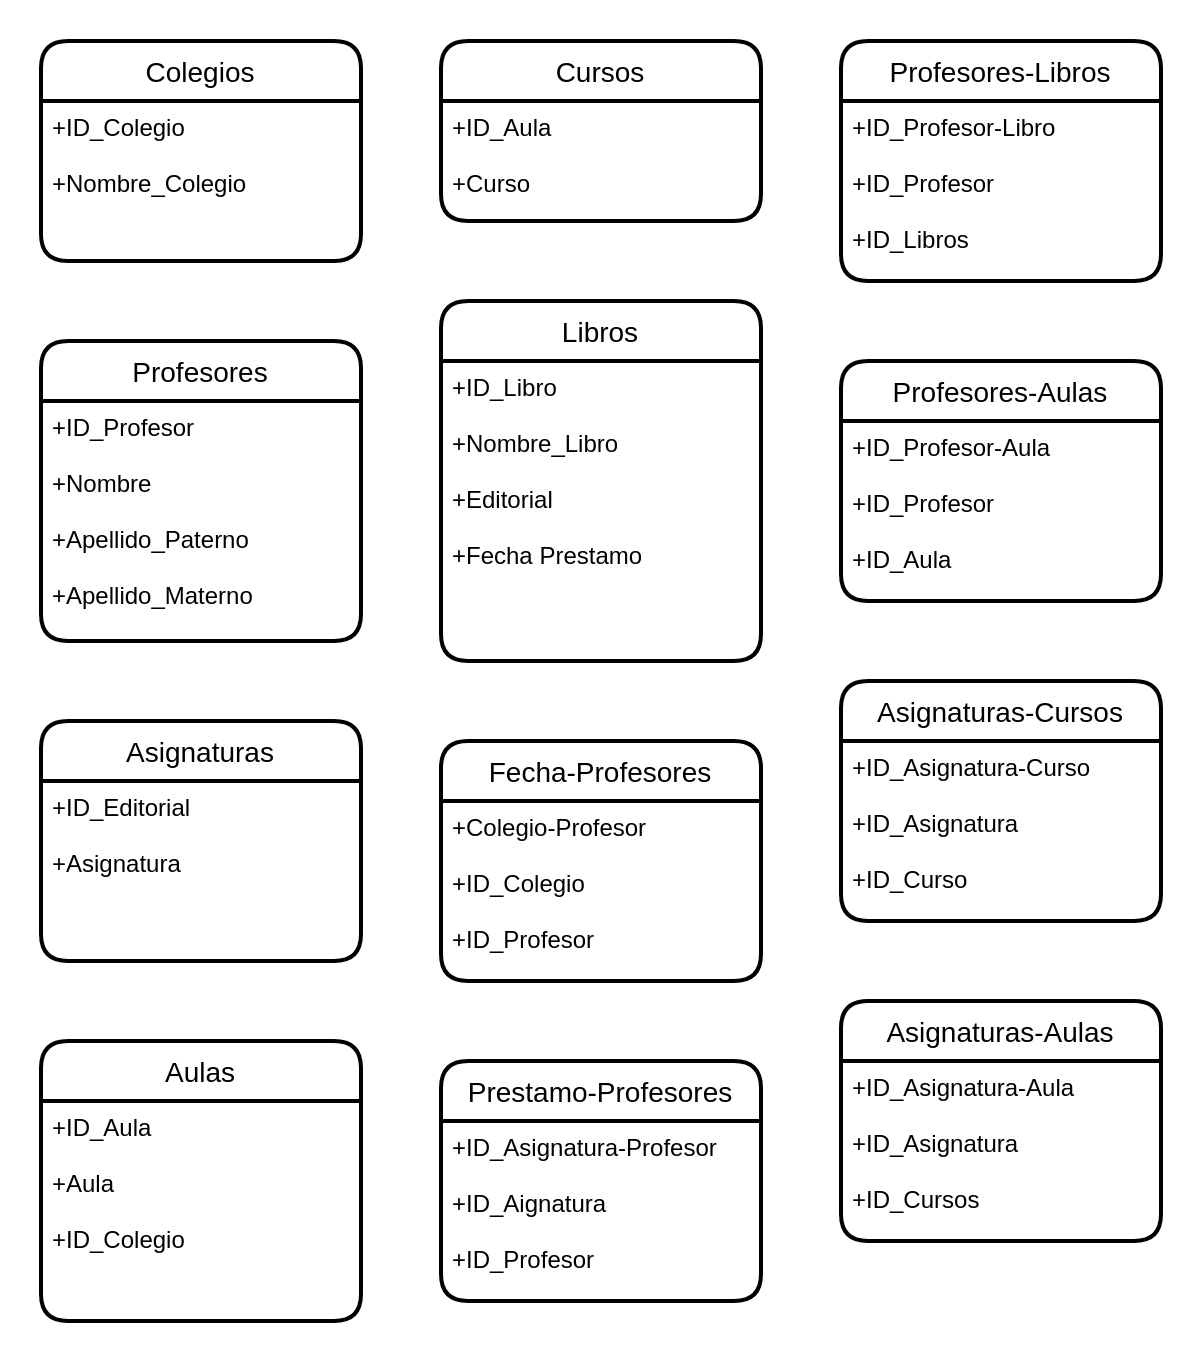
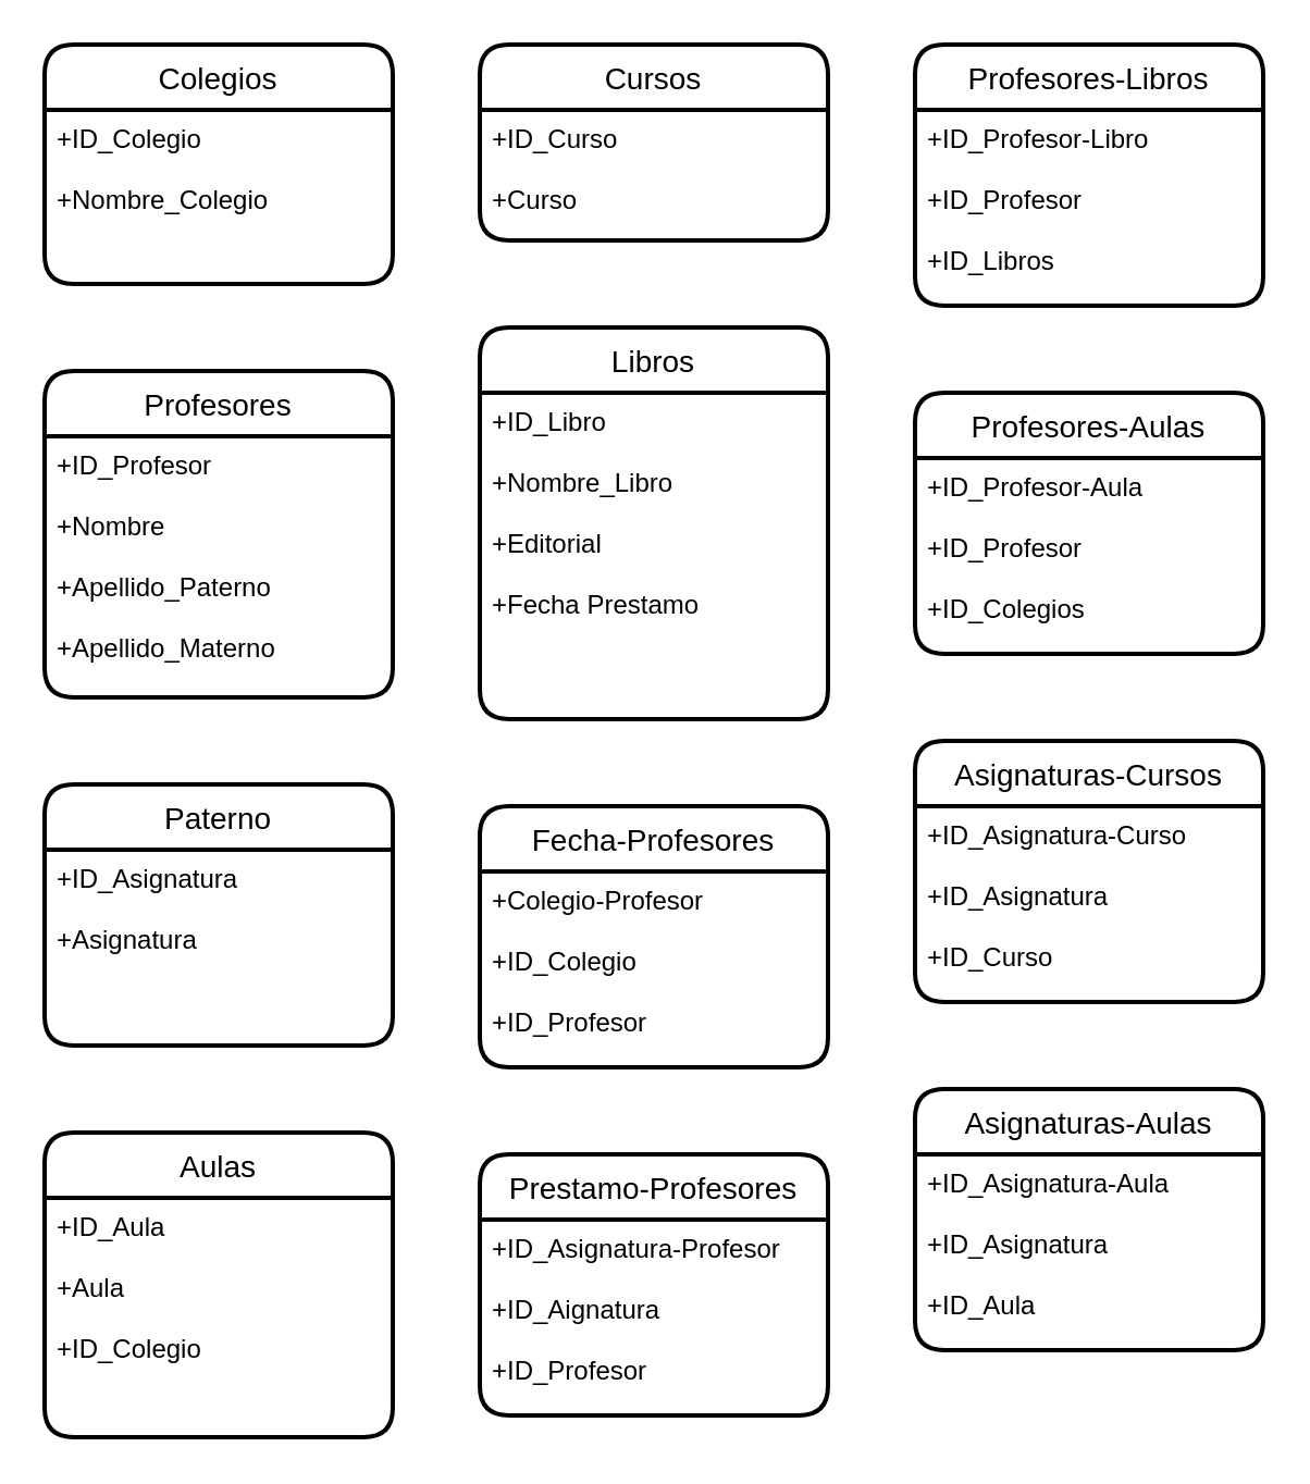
  <mxCell id="0" />
  <mxCell id="1" parent="0" />
  <mxCell id="2" value="Colegios" style="swimlane;childLayout=stackLayout;horizontal=1;startSize=30;horizontalStack=0;rounded=1;fontSize=14;fontStyle=0;strokeWidth=2;resizeParent=0;resizeLast=1;shadow=0;dashed=0;align=center;" parent="1" vertex="1"><mxGeometry x="20" y="20" width="160" height="110" as="geometry" /></mxCell>
  <mxCell id="3" value="+ID_Colegio&#10;&#10;+Nombre_Colegio&#10;&#10;&#10;&#10;&#10;" style="align=left;strokeColor=none;fillColor=none;spacingLeft=4;fontSize=12;verticalAlign=top;resizable=0;rotatable=0;part=1;" parent="2" vertex="1"><mxGeometry y="30" width="160" height="80" as="geometry" /></mxCell>
  <mxCell id="4" value="Profesores" style="swimlane;childLayout=stackLayout;horizontal=1;startSize=30;horizontalStack=0;rounded=1;fontSize=14;fontStyle=0;strokeWidth=2;resizeParent=0;resizeLast=1;shadow=0;dashed=0;align=center;" parent="1" vertex="1"><mxGeometry x="20" y="170" width="160" height="150" as="geometry" /></mxCell>
  <mxCell id="5" value="+ID_Profesor&#10;&#10;+Nombre&#10;&#10;+Apellido_Paterno&#10;&#10;+Apellido_Materno&#10;&#10;" style="align=left;strokeColor=none;fillColor=none;spacingLeft=4;fontSize=12;verticalAlign=top;resizable=0;rotatable=0;part=1;" parent="4" vertex="1"><mxGeometry y="30" width="160" height="120" as="geometry" /></mxCell>
  <mxCell id="6" value="Aulas" style="swimlane;childLayout=stackLayout;horizontal=1;startSize=30;horizontalStack=0;rounded=1;fontSize=14;fontStyle=0;strokeWidth=2;resizeParent=0;resizeLast=1;shadow=0;dashed=0;align=center;" parent="1" vertex="1"><mxGeometry x="20" y="520" width="160" height="140" as="geometry" /></mxCell>
  <mxCell id="7" value="+ID_Aula&#10;&#10;+Aula&#10;&#10;+ID_Colegio&#10;&#10;" style="align=left;strokeColor=none;fillColor=none;spacingLeft=4;fontSize=12;verticalAlign=top;resizable=0;rotatable=0;part=1;" parent="6" vertex="1"><mxGeometry y="30" width="160" height="110" as="geometry" /></mxCell>
- <mxCell id="8" value="Asignaturas" style="swimlane;childLayout=stackLayout;horizontal=1;startSize=30;horizontalStack=0;rounded=1;fontSize=14;fontStyle=0;strokeWidth=2;resizeParent=0;resizeLast=1;shadow=0;dashed=0;align=center;" parent="1" vertex="1"><mxGeometry x="20" y="360" width="160" height="120" as="geometry" /></mxCell>
- <mxCell id="9" value="+ID_Editorial&#10;&#10;+Asignatura&#10;" style="align=left;strokeColor=none;fillColor=none;spacingLeft=4;fontSize=12;verticalAlign=top;resizable=0;rotatable=0;part=1;" parent="8" vertex="1"><mxGeometry y="30" width="160" height="90" as="geometry" /></mxCell>
+ <mxCell id="8" value="Paterno" style="swimlane;childLayout=stackLayout;horizontal=1;startSize=30;horizontalStack=0;rounded=1;fontSize=14;fontStyle=0;strokeWidth=2;resizeParent=0;resizeLast=1;shadow=0;dashed=0;align=center;" parent="1" vertex="1"><mxGeometry x="20" y="360" width="160" height="120" as="geometry" /></mxCell>
+ <mxCell id="9" value="+ID_Asignatura&#10;&#10;+Asignatura&#10;" style="align=left;strokeColor=none;fillColor=none;spacingLeft=4;fontSize=12;verticalAlign=top;resizable=0;rotatable=0;part=1;" parent="8" vertex="1"><mxGeometry y="30" width="160" height="90" as="geometry" /></mxCell>
  <mxCell id="10" value="Libros" style="swimlane;childLayout=stackLayout;horizontal=1;startSize=30;horizontalStack=0;rounded=1;fontSize=14;fontStyle=0;strokeWidth=2;resizeParent=0;resizeLast=1;shadow=0;dashed=0;align=center;" parent="1" vertex="1"><mxGeometry x="220" y="150" width="160" height="180" as="geometry" /></mxCell>
  <mxCell id="11" value="+ID_Libro&#10;&#10;+Nombre_Libro&#10;&#10;+Editorial&#10;&#10;+Fecha Prestamo&#10;&#10;" style="align=left;strokeColor=none;fillColor=none;spacingLeft=4;fontSize=12;verticalAlign=top;resizable=0;rotatable=0;part=1;" parent="10" vertex="1"><mxGeometry y="30" width="160" height="150" as="geometry" /></mxCell>
  <mxCell id="12" value="Cursos" style="swimlane;childLayout=stackLayout;horizontal=1;startSize=30;horizontalStack=0;rounded=1;fontSize=14;fontStyle=0;strokeWidth=2;resizeParent=0;resizeLast=1;shadow=0;dashed=0;align=center;" parent="1" vertex="1"><mxGeometry x="220" y="20" width="160" height="90" as="geometry" /></mxCell>
- <mxCell id="13" value="+ID_Aula&#10;&#10;+Curso&#10;" style="align=left;strokeColor=none;fillColor=none;spacingLeft=4;fontSize=12;verticalAlign=top;resizable=0;rotatable=0;part=1;" parent="12" vertex="1"><mxGeometry y="30" width="160" height="60" as="geometry" /></mxCell>
+ <mxCell id="13" value="+ID_Curso&#10;&#10;+Curso&#10;" style="align=left;strokeColor=none;fillColor=none;spacingLeft=4;fontSize=12;verticalAlign=top;resizable=0;rotatable=0;part=1;" parent="12" vertex="1"><mxGeometry y="30" width="160" height="60" as="geometry" /></mxCell>
  <mxCell id="14" value="Fecha-Profesores" style="swimlane;childLayout=stackLayout;horizontal=1;startSize=30;horizontalStack=0;rounded=1;fontSize=14;fontStyle=0;strokeWidth=2;resizeParent=0;resizeLast=1;shadow=0;dashed=0;align=center;" parent="1" vertex="1"><mxGeometry x="220" y="370" width="160" height="120" as="geometry" /></mxCell>
  <mxCell id="15" value="+Colegio-Profesor&#10;&#10;+ID_Colegio&#10;&#10;+ID_Profesor" style="align=left;strokeColor=none;fillColor=none;spacingLeft=4;fontSize=12;verticalAlign=top;resizable=0;rotatable=0;part=1;" parent="14" vertex="1"><mxGeometry y="30" width="160" height="90" as="geometry" /></mxCell>
  <mxCell id="16" value="Prestamo-Profesores" style="swimlane;childLayout=stackLayout;horizontal=1;startSize=30;horizontalStack=0;rounded=1;fontSize=14;fontStyle=0;strokeWidth=2;resizeParent=0;resizeLast=1;shadow=0;dashed=0;align=center;" parent="1" vertex="1"><mxGeometry x="220" y="530" width="160" height="120" as="geometry" /></mxCell>
  <mxCell id="17" value="+ID_Asignatura-Profesor&#10;&#10;+ID_Aignatura&#10;&#10;+ID_Profesor" style="align=left;strokeColor=none;fillColor=none;spacingLeft=4;fontSize=12;verticalAlign=top;resizable=0;rotatable=0;part=1;" parent="16" vertex="1"><mxGeometry y="30" width="160" height="90" as="geometry" /></mxCell>
  <mxCell id="18" value="Profesores-Aulas" style="swimlane;childLayout=stackLayout;horizontal=1;startSize=30;horizontalStack=0;rounded=1;fontSize=14;fontStyle=0;strokeWidth=2;resizeParent=0;resizeLast=1;shadow=0;dashed=0;align=center;" parent="1" vertex="1"><mxGeometry x="420" y="180" width="160" height="120" as="geometry" /></mxCell>
- <mxCell id="19" value="+ID_Profesor-Aula&#10;&#10;+ID_Profesor&#10;&#10;+ID_Aula&#10;" style="align=left;strokeColor=none;fillColor=none;spacingLeft=4;fontSize=12;verticalAlign=top;resizable=0;rotatable=0;part=1;" parent="18" vertex="1"><mxGeometry y="30" width="160" height="90" as="geometry" /></mxCell>
+ <mxCell id="19" value="+ID_Profesor-Aula&#10;&#10;+ID_Profesor&#10;&#10;+ID_Colegios&#10;" style="align=left;strokeColor=none;fillColor=none;spacingLeft=4;fontSize=12;verticalAlign=top;resizable=0;rotatable=0;part=1;" parent="18" vertex="1"><mxGeometry y="30" width="160" height="90" as="geometry" /></mxCell>
  <mxCell id="20" value="Asignaturas-Cursos" style="swimlane;childLayout=stackLayout;horizontal=1;startSize=30;horizontalStack=0;rounded=1;fontSize=14;fontStyle=0;strokeWidth=2;resizeParent=0;resizeLast=1;shadow=0;dashed=0;align=center;" parent="1" vertex="1"><mxGeometry x="420" y="340" width="160" height="120" as="geometry" /></mxCell>
  <mxCell id="21" value="+ID_Asignatura-Curso&#10;&#10;+ID_Asignatura&#10;&#10;+ID_Curso&#10;" style="align=left;strokeColor=none;fillColor=none;spacingLeft=4;fontSize=12;verticalAlign=top;resizable=0;rotatable=0;part=1;" parent="20" vertex="1"><mxGeometry y="30" width="160" height="90" as="geometry" /></mxCell>
  <mxCell id="22" value="Asignaturas-Aulas" style="swimlane;childLayout=stackLayout;horizontal=1;startSize=30;horizontalStack=0;rounded=1;fontSize=14;fontStyle=0;strokeWidth=2;resizeParent=0;resizeLast=1;shadow=0;dashed=0;align=center;" parent="1" vertex="1"><mxGeometry x="420" y="500" width="160" height="120" as="geometry" /></mxCell>
- <mxCell id="23" value="+ID_Asignatura-Aula&#10;&#10;+ID_Asignatura&#10;&#10;+ID_Cursos&#10;" style="align=left;strokeColor=none;fillColor=none;spacingLeft=4;fontSize=12;verticalAlign=top;resizable=0;rotatable=0;part=1;" parent="22" vertex="1"><mxGeometry y="30" width="160" height="90" as="geometry" /></mxCell>
+ <mxCell id="23" value="+ID_Asignatura-Aula&#10;&#10;+ID_Asignatura&#10;&#10;+ID_Aula&#10;" style="align=left;strokeColor=none;fillColor=none;spacingLeft=4;fontSize=12;verticalAlign=top;resizable=0;rotatable=0;part=1;" parent="22" vertex="1"><mxGeometry y="30" width="160" height="90" as="geometry" /></mxCell>
  <mxCell id="24" value="Profesores-Libros" style="swimlane;childLayout=stackLayout;horizontal=1;startSize=30;horizontalStack=0;rounded=1;fontSize=14;fontStyle=0;strokeWidth=2;resizeParent=0;resizeLast=1;shadow=0;dashed=0;align=center;" vertex="1" parent="1"><mxGeometry x="420" y="20" width="160" height="120" as="geometry" /></mxCell>
  <mxCell id="25" value="+ID_Profesor-Libro&#10;&#10;+ID_Profesor&#10;&#10;+ID_Libros&#10;" style="align=left;strokeColor=none;fillColor=none;spacingLeft=4;fontSize=12;verticalAlign=top;resizable=0;rotatable=0;part=1;" vertex="1" parent="24"><mxGeometry y="30" width="160" height="90" as="geometry" /></mxCell>
